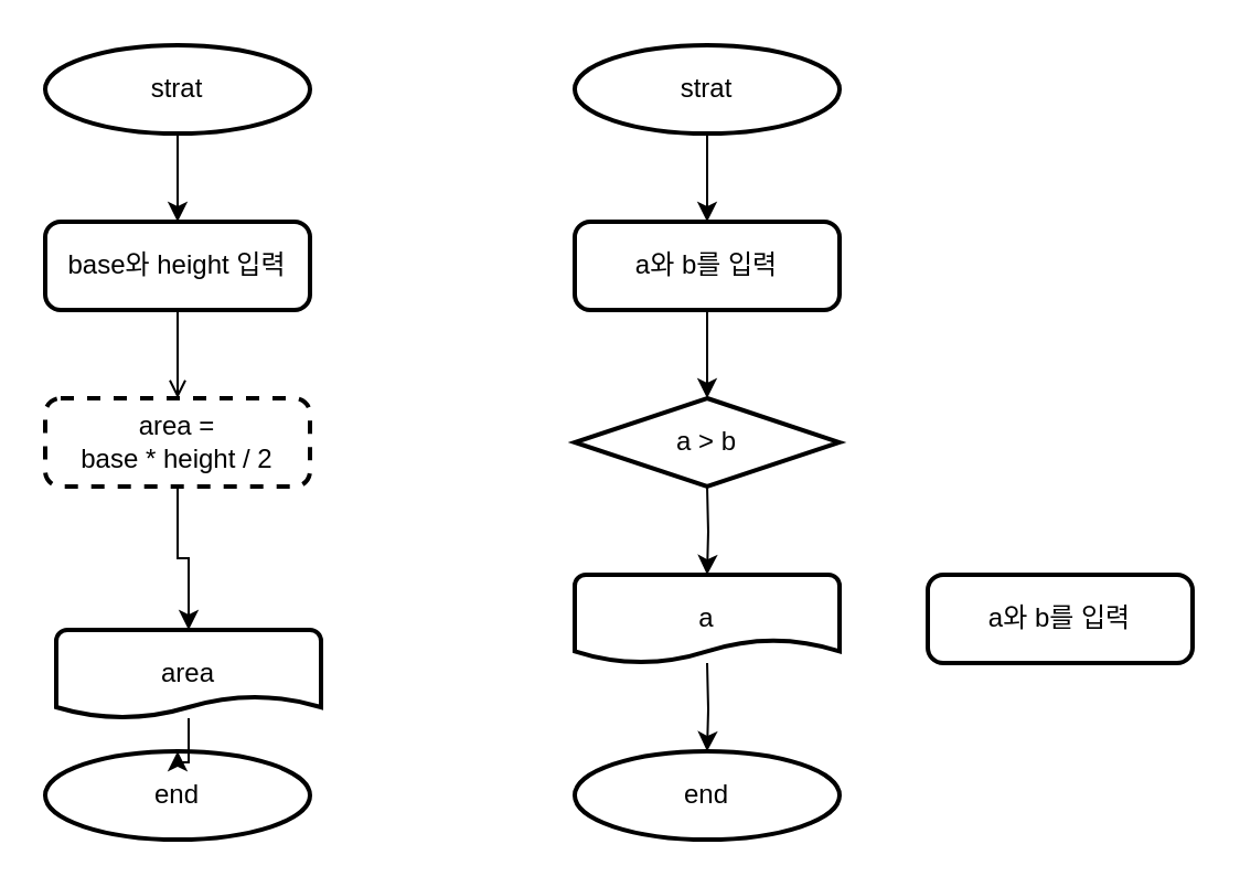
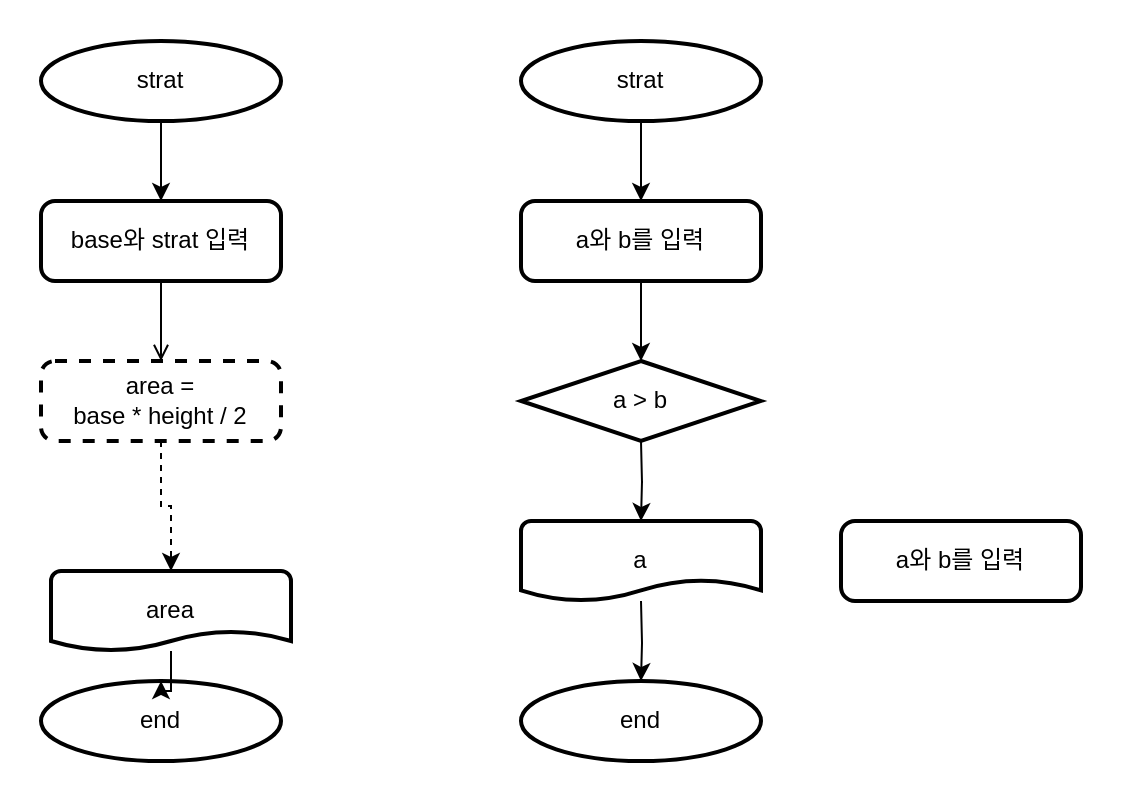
  <mxCell id="0" />
  <mxCell id="1" parent="0" />
  <mxCell id="2" value="" style="edgeStyle=orthogonalEdgeStyle;rounded=0;orthogonalLoop=1;jettySize=auto;html=1;" edge="1" parent="1" source="3" target="6"><mxGeometry relative="1" as="geometry" /></mxCell>
  <mxCell id="3" value="strat" style="strokeWidth=2;html=1;shape=mxgraph.flowchart.start_1;whiteSpace=wrap;" vertex="1" parent="1"><mxGeometry x="20" y="20" width="120" height="40" as="geometry" /></mxCell>
  <mxCell id="4" value="end" style="strokeWidth=2;html=1;shape=mxgraph.flowchart.start_1;whiteSpace=wrap;" vertex="1" parent="1"><mxGeometry x="20" y="340" width="120" height="40" as="geometry" /></mxCell>
  <mxCell id="5" value="" style="edgeStyle=orthogonalEdgeStyle;rounded=0;orthogonalLoop=1;jettySize=auto;html=1;endArrow=open;" edge="1" parent="1" source="6" target="8"><mxGeometry relative="1" as="geometry" /></mxCell>
- <mxCell id="6" value="base와 height 입력" style="rounded=1;whiteSpace=wrap;html=1;absoluteArcSize=1;arcSize=14;strokeWidth=2;" vertex="1" parent="1"><mxGeometry x="20" y="100" width="120" height="40" as="geometry" /></mxCell>
- <mxCell id="7" value="" style="edgeStyle=orthogonalEdgeStyle;rounded=0;orthogonalLoop=1;jettySize=auto;html=1;" edge="1" parent="1" source="8" target="10"><mxGeometry relative="1" as="geometry" /></mxCell>
+ <mxCell id="6" value="base와 strat 입력" style="rounded=1;whiteSpace=wrap;html=1;absoluteArcSize=1;arcSize=14;strokeWidth=2;" vertex="1" parent="1"><mxGeometry x="20" y="100" width="120" height="40" as="geometry" /></mxCell>
+ <mxCell id="7" value="" style="edgeStyle=orthogonalEdgeStyle;rounded=0;orthogonalLoop=1;jettySize=auto;html=1;dashed=1;" edge="1" parent="1" source="8" target="10"><mxGeometry relative="1" as="geometry" /></mxCell>
  <mxCell id="8" value="area =&lt;br&gt;base * height / 2" style="rounded=1;whiteSpace=wrap;html=1;absoluteArcSize=1;arcSize=14;strokeWidth=2;dashed=1;" vertex="1" parent="1"><mxGeometry x="20" y="180" width="120" height="40" as="geometry" /></mxCell>
  <mxCell id="9" value="" style="edgeStyle=orthogonalEdgeStyle;rounded=0;orthogonalLoop=1;jettySize=auto;html=1;" edge="1" parent="1" source="10" target="4"><mxGeometry relative="1" as="geometry" /></mxCell>
  <mxCell id="10" value="area" style="strokeWidth=2;html=1;shape=mxgraph.flowchart.document2;whiteSpace=wrap;size=0.25;" vertex="1" parent="1"><mxGeometry x="25" y="285" width="120" height="40" as="geometry" /></mxCell>
  <mxCell id="11" value="" style="edgeStyle=orthogonalEdgeStyle;rounded=0;orthogonalLoop=1;jettySize=auto;html=1;" edge="1" parent="1" source="12" target="15"><mxGeometry relative="1" as="geometry" /></mxCell>
  <mxCell id="12" value="strat" style="strokeWidth=2;html=1;shape=mxgraph.flowchart.start_1;whiteSpace=wrap;" vertex="1" parent="1"><mxGeometry x="260" y="20" width="120" height="40" as="geometry" /></mxCell>
  <mxCell id="13" value="end" style="strokeWidth=2;html=1;shape=mxgraph.flowchart.start_1;whiteSpace=wrap;" vertex="1" parent="1"><mxGeometry x="260" y="340" width="120" height="40" as="geometry" /></mxCell>
  <mxCell id="14" value="" style="edgeStyle=orthogonalEdgeStyle;rounded=0;orthogonalLoop=1;jettySize=auto;html=1;" edge="1" parent="1" source="15"><mxGeometry relative="1" as="geometry"><mxPoint x="320" y="180" as="targetPoint" /></mxGeometry></mxCell>
  <mxCell id="15" value="a와 b를 입력" style="rounded=1;whiteSpace=wrap;html=1;absoluteArcSize=1;arcSize=14;strokeWidth=2;" vertex="1" parent="1"><mxGeometry x="260" y="100" width="120" height="40" as="geometry" /></mxCell>
  <mxCell id="16" value="" style="edgeStyle=orthogonalEdgeStyle;rounded=0;orthogonalLoop=1;jettySize=auto;html=1;" edge="1" parent="1"><mxGeometry relative="1" as="geometry"><mxPoint x="320" y="220" as="sourcePoint" /><mxPoint x="320" y="260" as="targetPoint" /></mxGeometry></mxCell>
  <mxCell id="17" value="" style="edgeStyle=orthogonalEdgeStyle;rounded=0;orthogonalLoop=1;jettySize=auto;html=1;" edge="1" parent="1" target="13"><mxGeometry relative="1" as="geometry"><mxPoint x="320" y="300" as="sourcePoint" /></mxGeometry></mxCell>
  <mxCell id="18" value="a &amp;gt; b" style="strokeWidth=2;html=1;shape=mxgraph.flowchart.decision;whiteSpace=wrap;" vertex="1" parent="1"><mxGeometry x="260" y="180" width="120" height="40" as="geometry" /></mxCell>
  <mxCell id="19" value="a와 b를 입력" style="rounded=1;whiteSpace=wrap;html=1;absoluteArcSize=1;arcSize=14;strokeWidth=2;" vertex="1" parent="1"><mxGeometry x="420" y="260" width="120" height="40" as="geometry" /></mxCell>
  <mxCell id="20" value="a" style="strokeWidth=2;html=1;shape=mxgraph.flowchart.document2;whiteSpace=wrap;size=0.268;" vertex="1" parent="1"><mxGeometry x="260" y="260" width="120" height="40" as="geometry" /></mxCell>
